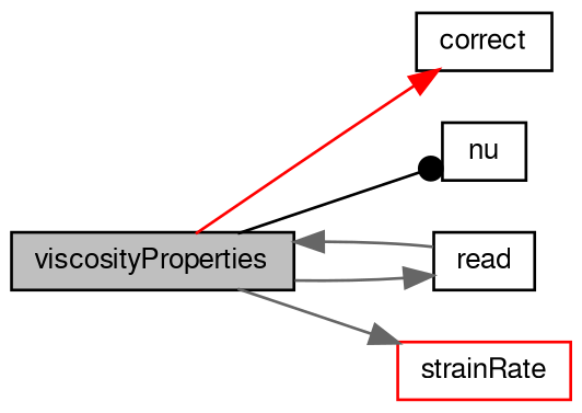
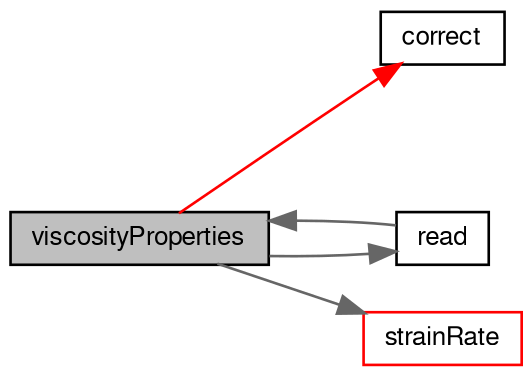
  digraph {
    rankdir=LR
    node [color=black fontname=FreeSans fontsize=10 shape=record]
    edge [arrowhead=normal color=gray40 fontname=FreeSans fontsize=10 labelfontname=FreeSans labelfontsize=10 style=solid]
    n1 [fillcolor=grey75 fontcolor=black height=0.2 label=viscosityProperties style=filled width=0.4]
    n2 [height=0.2 label=correct width=0.4]
-   n3 [height=0.2 label=nu width=0.4]
    n4 [height=0.2 label=read width=0.4]
    n5 [color=red height=0.2 label=strainRate width=0.4]
    n1 -> n2 [color=red]
-   n1 -> n3 [arrowhead=dot color=black]
    n1 -> n4
    n1 -> n5
    n4 -> n1
  }
